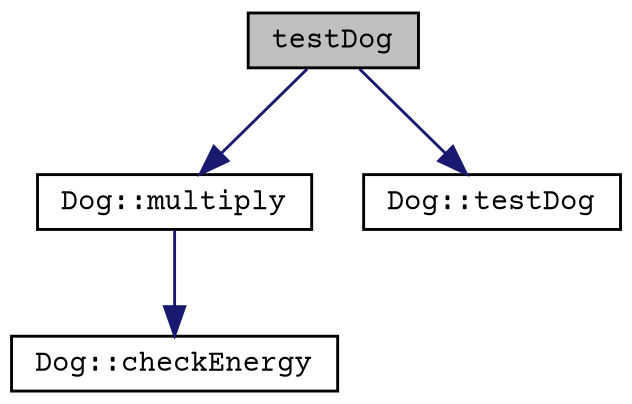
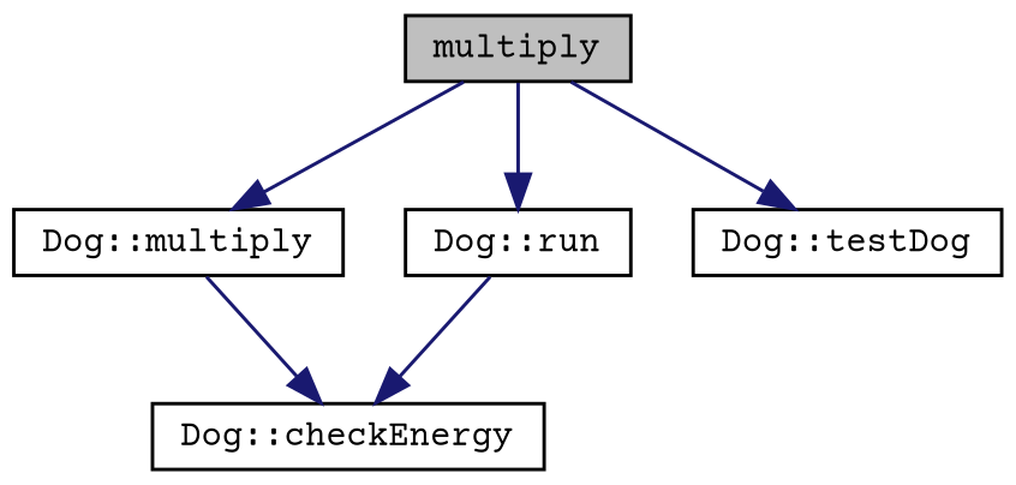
  digraph {
    fontname="Courier Prime"
    rankdir=TB
    node [color=black fillcolor=white fontname="Courier Prime" fontsize=10 shape=record style=filled]
    edge [color=midnightblue fontname="Courier Prime" fontsize=10 labelfontname=Helvetica labelfontsize=10 style=solid]
-   n1 [fillcolor=grey75 fontcolor=black height=0.2 label=testDog width=0.4]
+   n1 [fillcolor=grey75 fontcolor=black height=0.2 label=multiply width=0.4]
    n2 [height=0.2 label="Dog::multiply" width=0.4]
+   n3 [height=0.2 label="Dog::run" width=0.4]
    n4 [height=0.2 label="Dog::testDog" width=0.4]
    n5 [height=0.2 label="Dog::checkEnergy" width=0.4]
    n1 -> n2
+   n1 -> n3
    n1 -> n4
    n2 -> n5
+   n3 -> n5
  }
